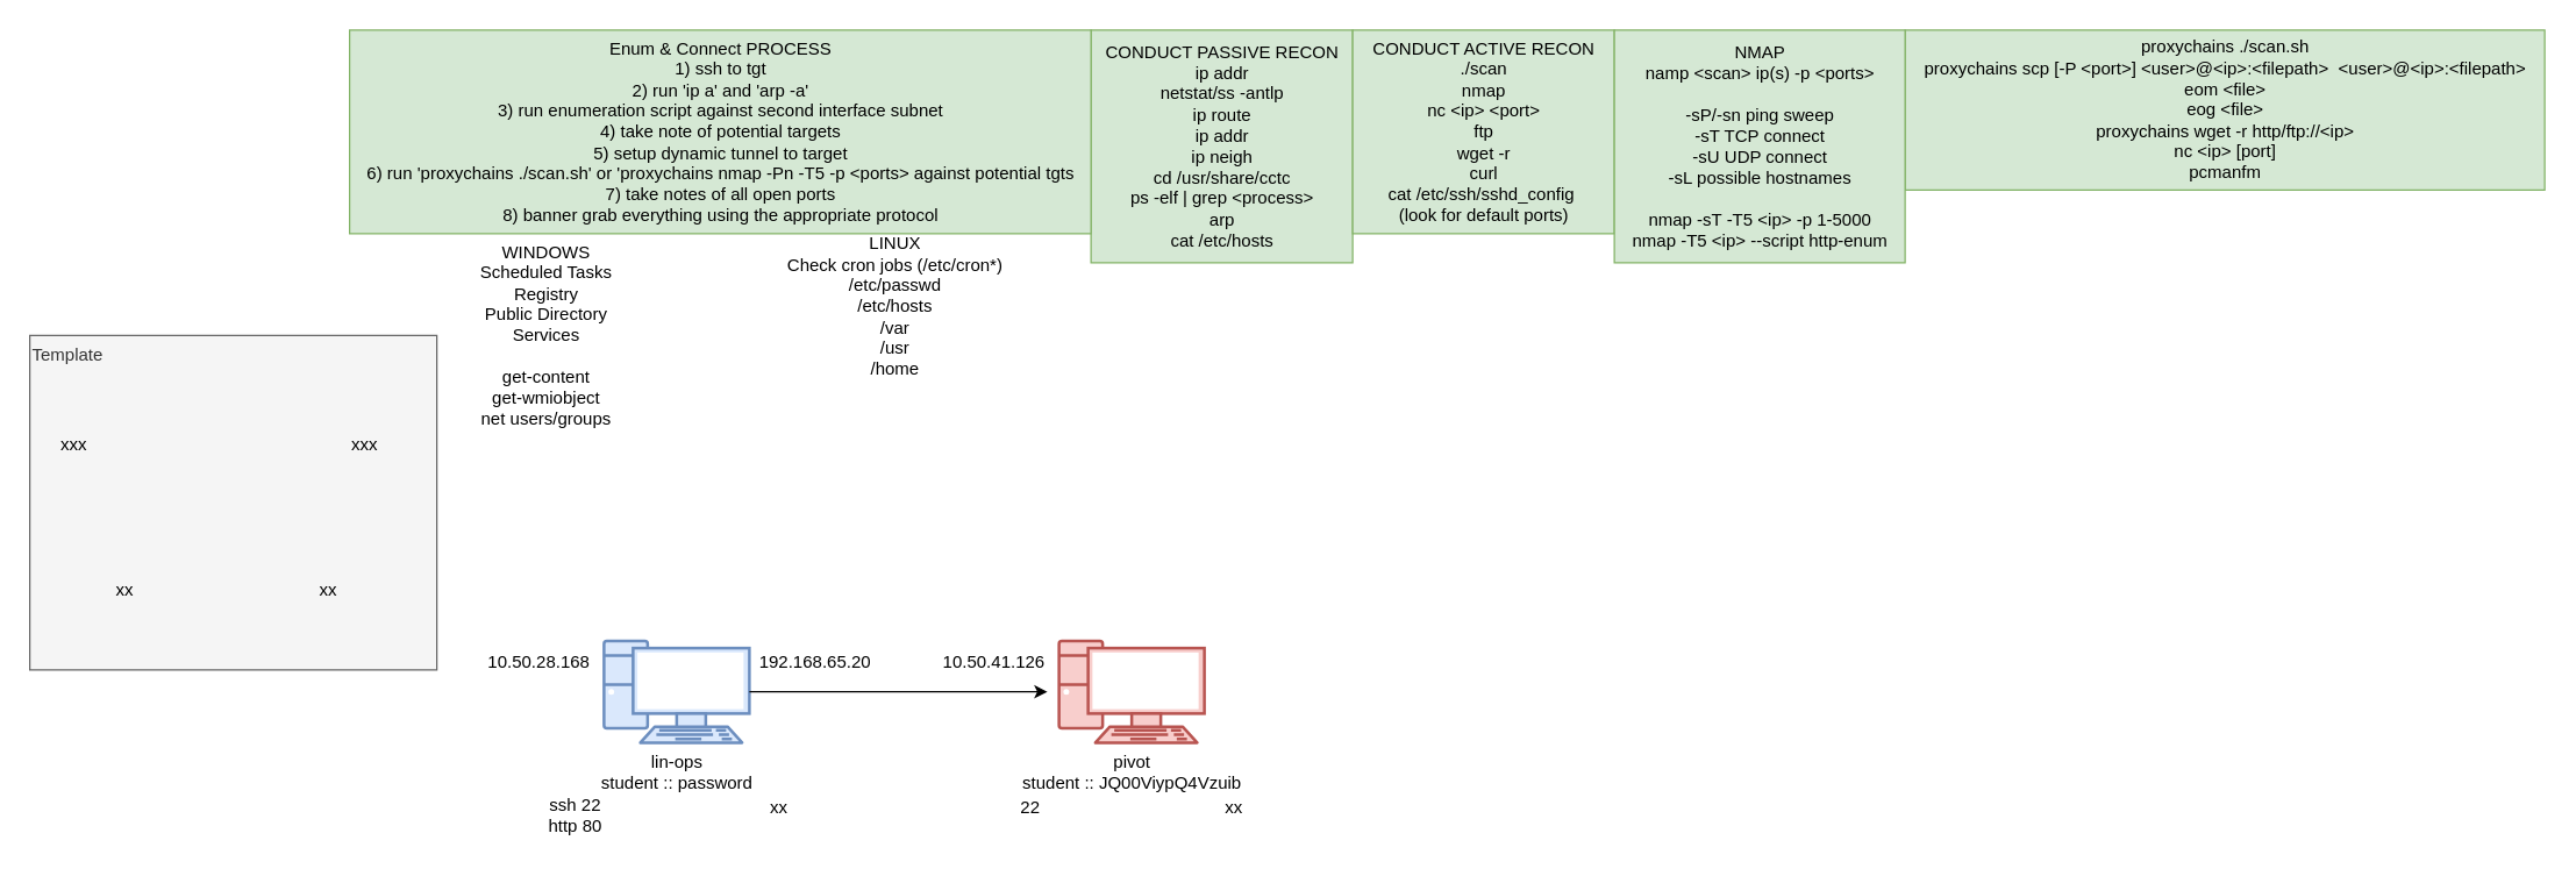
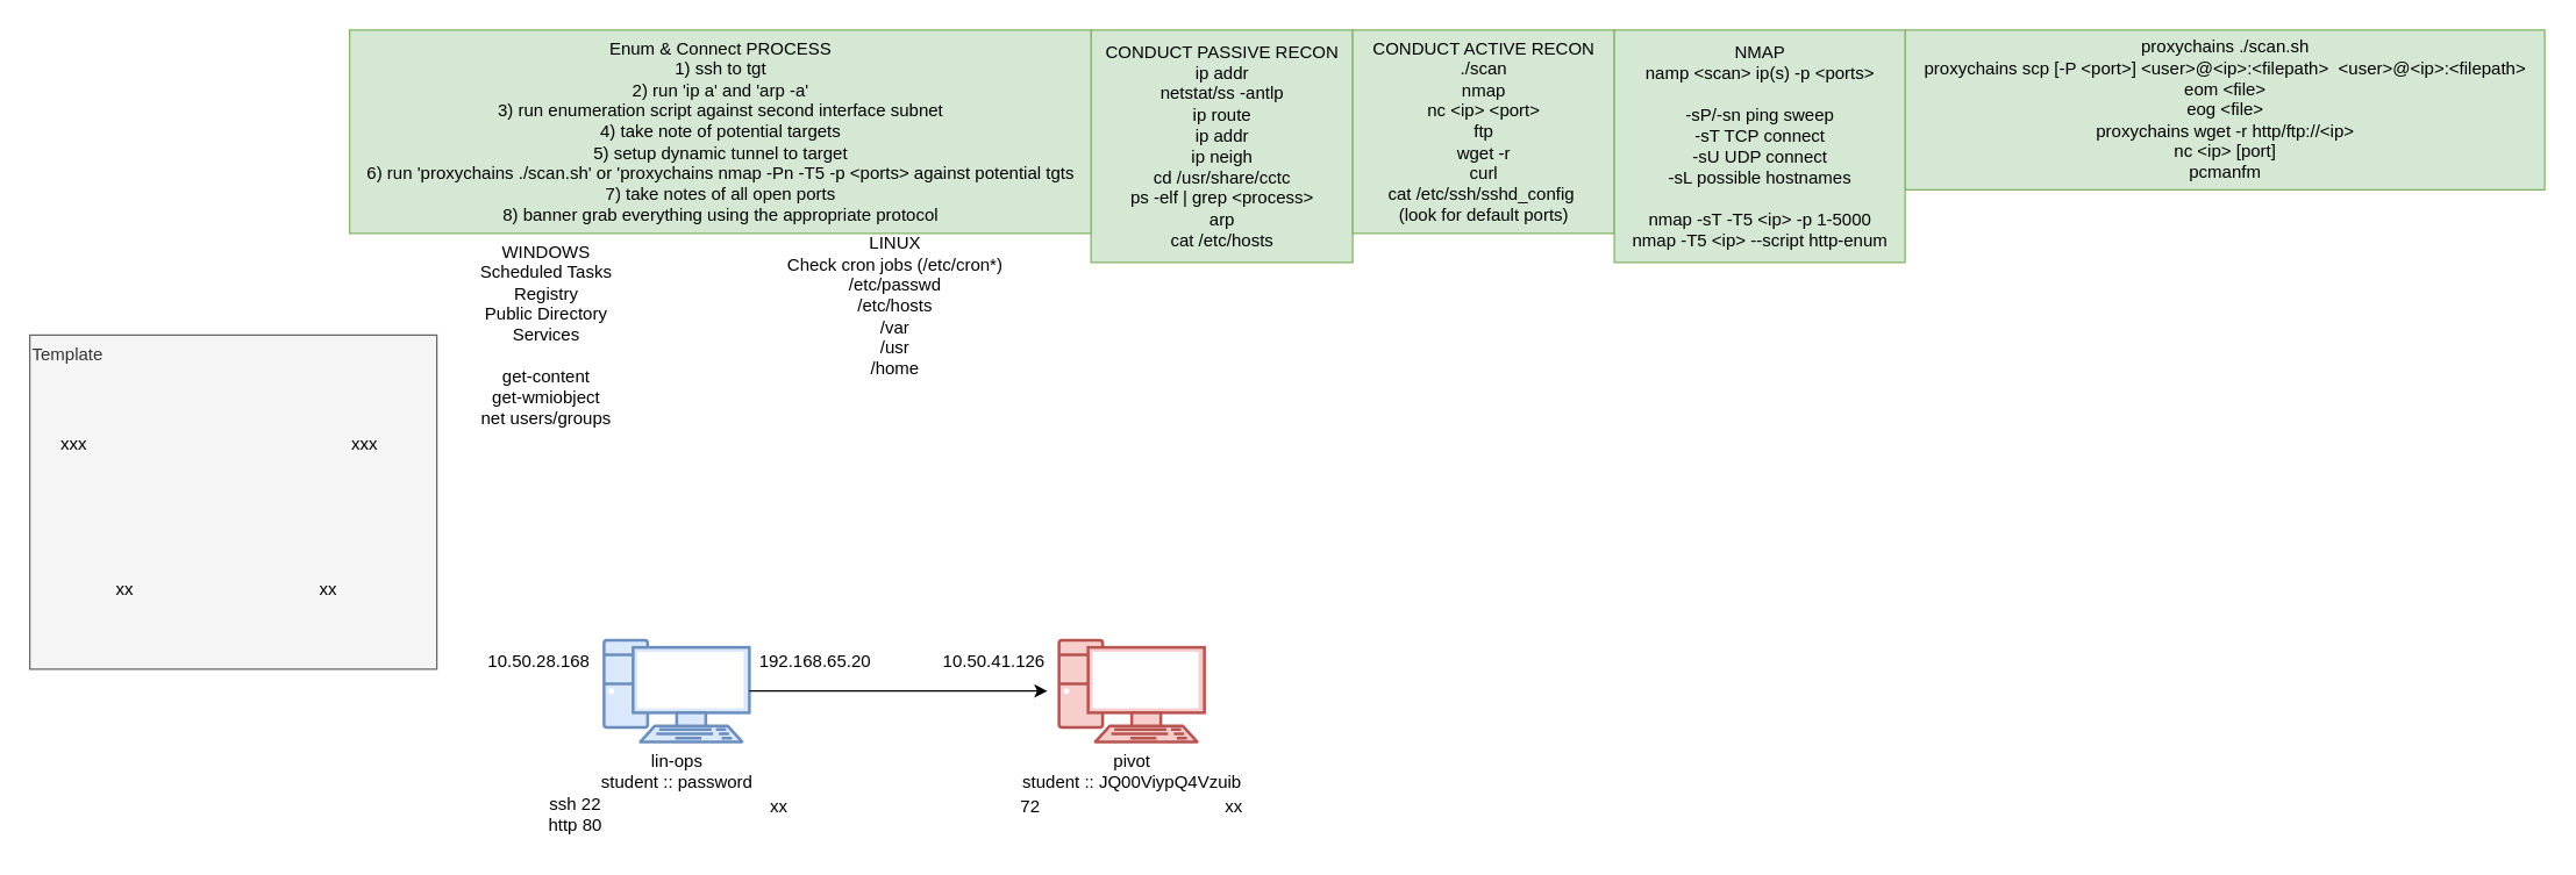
  <mxCell id="0" />
  <mxCell id="1" parent="0" />
  <mxCell id="2" value="Template" style="whiteSpace=wrap;html=1;verticalAlign=top;align=left;fillColor=#f5f5f5;fontColor=#333333;strokeColor=#666666;" parent="1" vertex="1"><mxGeometry x="20" width="280" height="230" as="geometry" y="230" /></mxCell>
  <mxCell id="3" value="" style="group" parent="1" vertex="1" connectable="0"><mxGeometry y="420" width="230" height="155" as="geometry" x="380" /></mxCell>
  <mxCell id="4" value="" style="group" parent="3" vertex="1" connectable="0"><mxGeometry y="20" width="230" height="135" as="geometry" /></mxCell>
  <mxCell id="5" value="lin-ops&lt;div&gt;student :: password&lt;/div&gt;" style="verticalAlign=top;verticalLabelPosition=bottom;labelPosition=center;align=center;html=1;outlineConnect=0;fillColor=#dae8fc;strokeColor=#6c8ebf;gradientDirection=north;strokeWidth=2;shape=mxgraph.networks.pc;" parent="4" vertex="1"><mxGeometry x="35" width="100" height="70" as="geometry" /></mxCell>
  <mxCell id="6" value="ssh 22&lt;div&gt;http 80&lt;/div&gt;" style="text;html=1;align=center;verticalAlign=middle;resizable=0;points=[];autosize=1;strokeColor=none;fillColor=none;" parent="4" vertex="1"><mxGeometry x="-15" y="100" width="60" height="40" as="geometry" /></mxCell>
  <mxCell id="7" value="192.168.65.20" style="text;html=1;align=center;verticalAlign=middle;resizable=0;points=[];autosize=1;strokeColor=none;fillColor=none;" parent="4" vertex="1"><mxGeometry x="130" width="100" height="30" as="geometry" /></mxCell>
  <mxCell id="8" value="10.50.28.168" style="text;html=1;align=center;verticalAlign=middle;resizable=0;points=[];autosize=1;strokeColor=none;fillColor=none;" parent="4" vertex="1"><mxGeometry x="-55" width="90" height="30" as="geometry" /></mxCell>
  <mxCell id="9" value="xx" style="text;html=1;align=center;verticalAlign=middle;resizable=0;points=[];autosize=1;strokeColor=none;fillColor=none;" parent="4" vertex="1"><mxGeometry x="135" y="100" width="40" height="30" as="geometry" /></mxCell>
  <mxCell id="10" value="" style="group" parent="1" vertex="1" connectable="0"><mxGeometry x="693" y="420" width="225" height="150" as="geometry" /></mxCell>
  <mxCell id="11" value="" style="group" parent="10" vertex="1" connectable="0"><mxGeometry y="20" width="225" height="130" as="geometry" /></mxCell>
  <mxCell id="12" value="&lt;div&gt;pivot&lt;/div&gt;&lt;div&gt;student :: JQ00ViypQ4Vzuib&lt;/div&gt;" style="verticalAlign=top;verticalLabelPosition=bottom;labelPosition=center;align=center;html=1;outlineConnect=0;fillColor=#f8cecc;strokeColor=#b85450;gradientDirection=north;strokeWidth=2;shape=mxgraph.networks.pc;" parent="11" vertex="1"><mxGeometry x="35" width="100" height="70" as="geometry" /></mxCell>
- <mxCell id="13" value="22" style="text;html=1;align=center;verticalAlign=middle;resizable=0;points=[];autosize=1;strokeColor=none;fillColor=none;" parent="11" vertex="1"><mxGeometry x="-5" y="100" width="40" height="30" as="geometry" /></mxCell>
+ <mxCell id="13" value="72" style="text;html=1;align=center;verticalAlign=middle;resizable=0;points=[];autosize=1;strokeColor=none;fillColor=none;" parent="11" vertex="1"><mxGeometry x="-5" y="100" width="40" height="30" as="geometry" /></mxCell>
  <mxCell id="14" value="10.50.41.126" style="text;html=1;align=center;verticalAlign=middle;resizable=0;points=[];autosize=1;strokeColor=none;fillColor=none;" parent="11" vertex="1"><mxGeometry x="-55" width="90" height="30" as="geometry" /></mxCell>
  <mxCell id="15" value="xx" style="text;html=1;align=center;verticalAlign=middle;resizable=0;points=[];autosize=1;strokeColor=none;fillColor=none;" parent="11" vertex="1"><mxGeometry x="135" y="100" width="40" height="30" as="geometry" /></mxCell>
  <mxCell id="16" style="edgeStyle=orthogonalEdgeStyle;rounded=0;orthogonalLoop=1;jettySize=auto;html=1;exitX=1;exitY=0.5;exitDx=0;exitDy=0;exitPerimeter=0;" parent="1" source="5" edge="1"><mxGeometry relative="1" as="geometry"><mxPoint x="720" y="475" as="targetPoint" /></mxGeometry></mxCell>
  <mxCell id="17" value="CONDUCT PASSIVE RECON&lt;div&gt;ip addr&lt;/div&gt;&lt;div&gt;netstat/ss -antlp&lt;/div&gt;&lt;div&gt;ip route&lt;/div&gt;&lt;div&gt;ip addr&lt;/div&gt;&lt;div&gt;ip neigh&lt;/div&gt;&lt;div&gt;cd /usr/share/cctc&lt;/div&gt;&lt;div&gt;ps -elf | grep &amp;lt;process&amp;gt;&lt;/div&gt;&lt;div&gt;arp&lt;/div&gt;&lt;div&gt;cat /etc/hosts&lt;/div&gt;" style="text;html=1;align=center;verticalAlign=middle;resizable=0;points=[];autosize=1;strokeColor=#82b366;fillColor=#d5e8d4;" parent="1" vertex="1"><mxGeometry x="750" y="20" width="180" height="160" as="geometry" /></mxCell>
  <mxCell id="18" value="&lt;div&gt;CONDUCT ACTIVE RECON&lt;/div&gt;&lt;div&gt;./scan&lt;/div&gt;&lt;div&gt;nmap&lt;/div&gt;&lt;div&gt;nc &amp;lt;ip&amp;gt; &amp;lt;port&amp;gt;&lt;/div&gt;&lt;div&gt;ftp&lt;/div&gt;&lt;div&gt;wget -r&lt;/div&gt;&lt;div&gt;curl&lt;/div&gt;&lt;div&gt;cat /etc/ssh/sshd_config&amp;nbsp;&lt;/div&gt;&lt;div&gt;(look for default ports)&lt;/div&gt;" style="text;html=1;align=center;verticalAlign=middle;resizable=0;points=[];autosize=1;strokeColor=#82b366;fillColor=#d5e8d4;" parent="1" vertex="1"><mxGeometry x="930" y="20" width="180" height="140" as="geometry" /></mxCell>
  <mxCell id="19" value="proxychains ./scan.sh&lt;div&gt;proxychains scp [-P &amp;lt;port&amp;gt;] &amp;lt;user&amp;gt;@&amp;lt;ip&amp;gt;:&amp;lt;filepath&amp;gt;&amp;nbsp; &amp;lt;user&amp;gt;@&amp;lt;ip&amp;gt;:&amp;lt;filepath&amp;gt;&lt;/div&gt;&lt;div&gt;eom &amp;lt;file&amp;gt;&lt;/div&gt;&lt;div&gt;eog &amp;lt;file&amp;gt;&lt;/div&gt;&lt;div&gt;proxychains wget -r http/ftp://&amp;lt;ip&amp;gt;&lt;/div&gt;&lt;div&gt;nc &amp;lt;ip&amp;gt; [port]&lt;/div&gt;&lt;div&gt;pcmanfm&lt;/div&gt;" style="text;html=1;align=center;verticalAlign=middle;resizable=0;points=[];autosize=1;strokeColor=#82b366;fillColor=#d5e8d4;" parent="1" vertex="1"><mxGeometry x="1310" y="20" width="440" height="110" as="geometry" /></mxCell>
  <mxCell id="20" value="&lt;div&gt;NMAP&lt;/div&gt;&lt;div&gt;namp &amp;lt;scan&amp;gt; ip(s) -p &amp;lt;ports&amp;gt;&lt;/div&gt;&lt;div&gt;&lt;br&gt;&lt;/div&gt;&lt;div&gt;&lt;span style=&quot;background-color: initial;&quot;&gt;-sP/-sn ping sweep&lt;/span&gt;&lt;br&gt;&lt;/div&gt;&lt;div&gt;-sT TCP connect&lt;/div&gt;&lt;div&gt;-sU UDP connect&lt;/div&gt;&lt;div&gt;-sL possible hostnames&lt;br&gt;&lt;/div&gt;&lt;div&gt;&lt;br&gt;&lt;/div&gt;&lt;div&gt;nmap -sT -T5 &amp;lt;ip&amp;gt; -p 1-5000&lt;/div&gt;&lt;div&gt;nmap -T5 &amp;lt;ip&amp;gt; --script http-enum&lt;/div&gt;" style="text;html=1;align=center;verticalAlign=middle;resizable=0;points=[];autosize=1;strokeColor=#82b366;fillColor=#d5e8d4;" parent="1" vertex="1"><mxGeometry x="1110" y="20" width="200" height="160" as="geometry" /></mxCell>
  <mxCell id="21" value="&lt;div&gt;Enum &amp;amp; Connect PROCESS&lt;/div&gt;&lt;div&gt;1) ssh to tgt&lt;/div&gt;&lt;div&gt;2) run 'ip a' and 'arp -a'&lt;/div&gt;&lt;div&gt;3) run enumeration script against second interface subnet&lt;/div&gt;&lt;div&gt;4) take note of potential targets&lt;/div&gt;&lt;div&gt;5) setup dynamic tunnel to target&lt;/div&gt;&lt;div&gt;6) run 'proxychains ./scan.sh' or 'proxychains nmap -Pn -T5 -p &amp;lt;ports&amp;gt; against potential tgts&lt;/div&gt;&lt;div&gt;7) take notes of all open ports&lt;/div&gt;&lt;div&gt;8) banner grab everything using the appropriate protocol&lt;/div&gt;" style="text;html=1;align=center;verticalAlign=middle;resizable=0;points=[];autosize=1;strokeColor=#82b366;fillColor=#d5e8d4;" parent="1" vertex="1"><mxGeometry x="240" y="20" width="510" height="140" as="geometry" /></mxCell>
  <mxCell id="22" value="" style="group" parent="1" vertex="1" connectable="0"><mxGeometry x="30" y="270" width="265" height="150" as="geometry" /></mxCell>
  <mxCell id="23" value="" style="group" parent="22" vertex="1" connectable="0"><mxGeometry x="40" width="225" height="150" as="geometry" /></mxCell>
  <mxCell id="24" value="" style="group" parent="23" vertex="1" connectable="0"><mxGeometry y="20" width="225" height="130" as="geometry" /></mxCell>
  <mxCell id="25" value="xx" style="text;html=1;align=center;verticalAlign=middle;resizable=0;points=[];autosize=1;strokeColor=none;fillColor=none;" parent="24" vertex="1"><mxGeometry x="-5" y="100" width="40" height="30" as="geometry" /></mxCell>
  <mxCell id="26" value="xxx" style="text;html=1;align=center;verticalAlign=middle;resizable=0;points=[];autosize=1;strokeColor=none;fillColor=none;" parent="24" vertex="1"><mxGeometry x="160" width="40" height="30" as="geometry" /></mxCell>
  <mxCell id="27" value="xx" style="text;html=1;align=center;verticalAlign=middle;resizable=0;points=[];autosize=1;strokeColor=none;fillColor=none;" parent="24" vertex="1"><mxGeometry x="135" y="100" width="40" height="30" as="geometry" /></mxCell>
  <mxCell id="28" value="xxx" style="text;html=1;align=center;verticalAlign=middle;resizable=0;points=[];autosize=1;strokeColor=none;fillColor=none;" parent="22" vertex="1"><mxGeometry y="20" width="40" height="30" as="geometry" /></mxCell>
  <mxCell id="29" value="LINUX&lt;div&gt;Check cron jobs (/etc/cron*)&lt;/div&gt;&lt;div&gt;/etc/passwd&lt;/div&gt;&lt;div&gt;/etc/hosts&lt;/div&gt;&lt;div&gt;/var&lt;/div&gt;&lt;div&gt;/usr&lt;/div&gt;&lt;div&gt;/home&lt;/div&gt;" style="text;html=1;align=center;verticalAlign=middle;resizable=0;points=[];autosize=1;strokeColor=none;fillColor=none;" vertex="1" parent="1"><mxGeometry x="530" y="155" width="170" height="110" as="geometry" /></mxCell>
  <mxCell id="30" value="WINDOWS&lt;div&gt;Scheduled Tasks&lt;/div&gt;&lt;div&gt;Registry&lt;/div&gt;&lt;div&gt;Public Directory&lt;/div&gt;&lt;div&gt;Services&lt;/div&gt;&lt;div&gt;&lt;br&gt;&lt;/div&gt;&lt;div&gt;get-content&lt;/div&gt;&lt;div&gt;get-wmiobject&lt;/div&gt;&lt;div&gt;net users/groups&lt;/div&gt;" style="text;html=1;align=center;verticalAlign=middle;resizable=0;points=[];autosize=1;strokeColor=none;fillColor=none;" vertex="1" parent="1"><mxGeometry x="320" y="160" width="110" height="140" as="geometry" /></mxCell>
